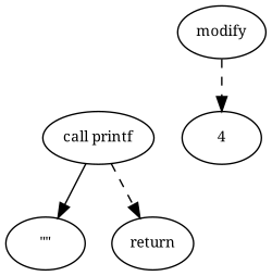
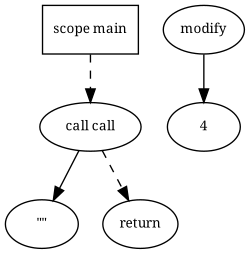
  digraph {
    fontname="Noto Serif"
    fontsize=10
    node [fontname="Noto Serif" fontsize=10 shape=ellipse]
    edge [fontname="Noto Serif" fontsize=10 style=dashed]
-   n2 [label="call printf"]
+   n1 [label="scope main" shape=box]
+   n2 [label="call call"]
    n3 [label="\"\""]
    n4 [label=return]
    n5 [label=modify]
    n6 [label=4]
+   n1 -> n2
    n2 -> n3 [style=solid]
    n2 -> n4
-   n5 -> n6
+   n5 -> n6 [style=solid]
  }
